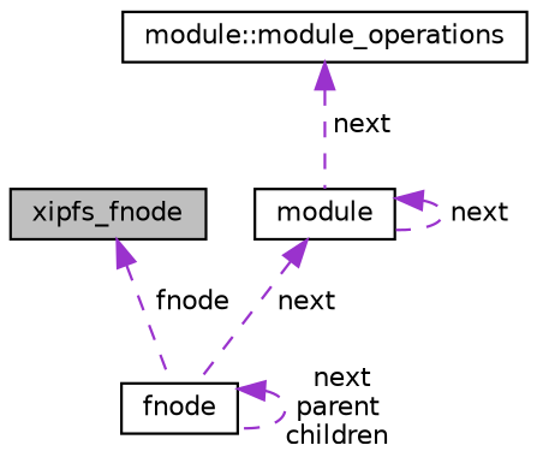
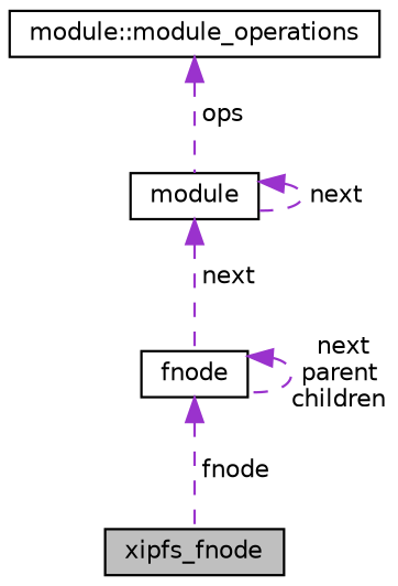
  digraph {
    node [color=black fillcolor=white fontname=Helvetica fontsize=10 shape=record style=filled]
    edge [color=darkorchid3 dir=back fontname=Helvetica fontsize=10 labelfontname=Helvetica labelfontsize=10 style=dashed]
    n1 [fillcolor=grey75 fontcolor=black height=0.2 label=xipfs_fnode width=0.4]
    n2 [height=0.2 label=fnode width=0.4]
    n3 [height=0.2 label=module width=0.4]
    n4 [height=0.2 label="module::module_operations" width=0.4]
-   n1 -> n2 [label=" fnode"]
+   n2 -> n1 [label=" fnode"]
    n2 -> n2 [label=" next\nparent\nchildren"]
    n3 -> n2 [label=" next"]
    n3 -> n3 [label=" next"]
-   n4 -> n3 [label=" next"]
+   n4 -> n3 [label=" ops"]
  }
